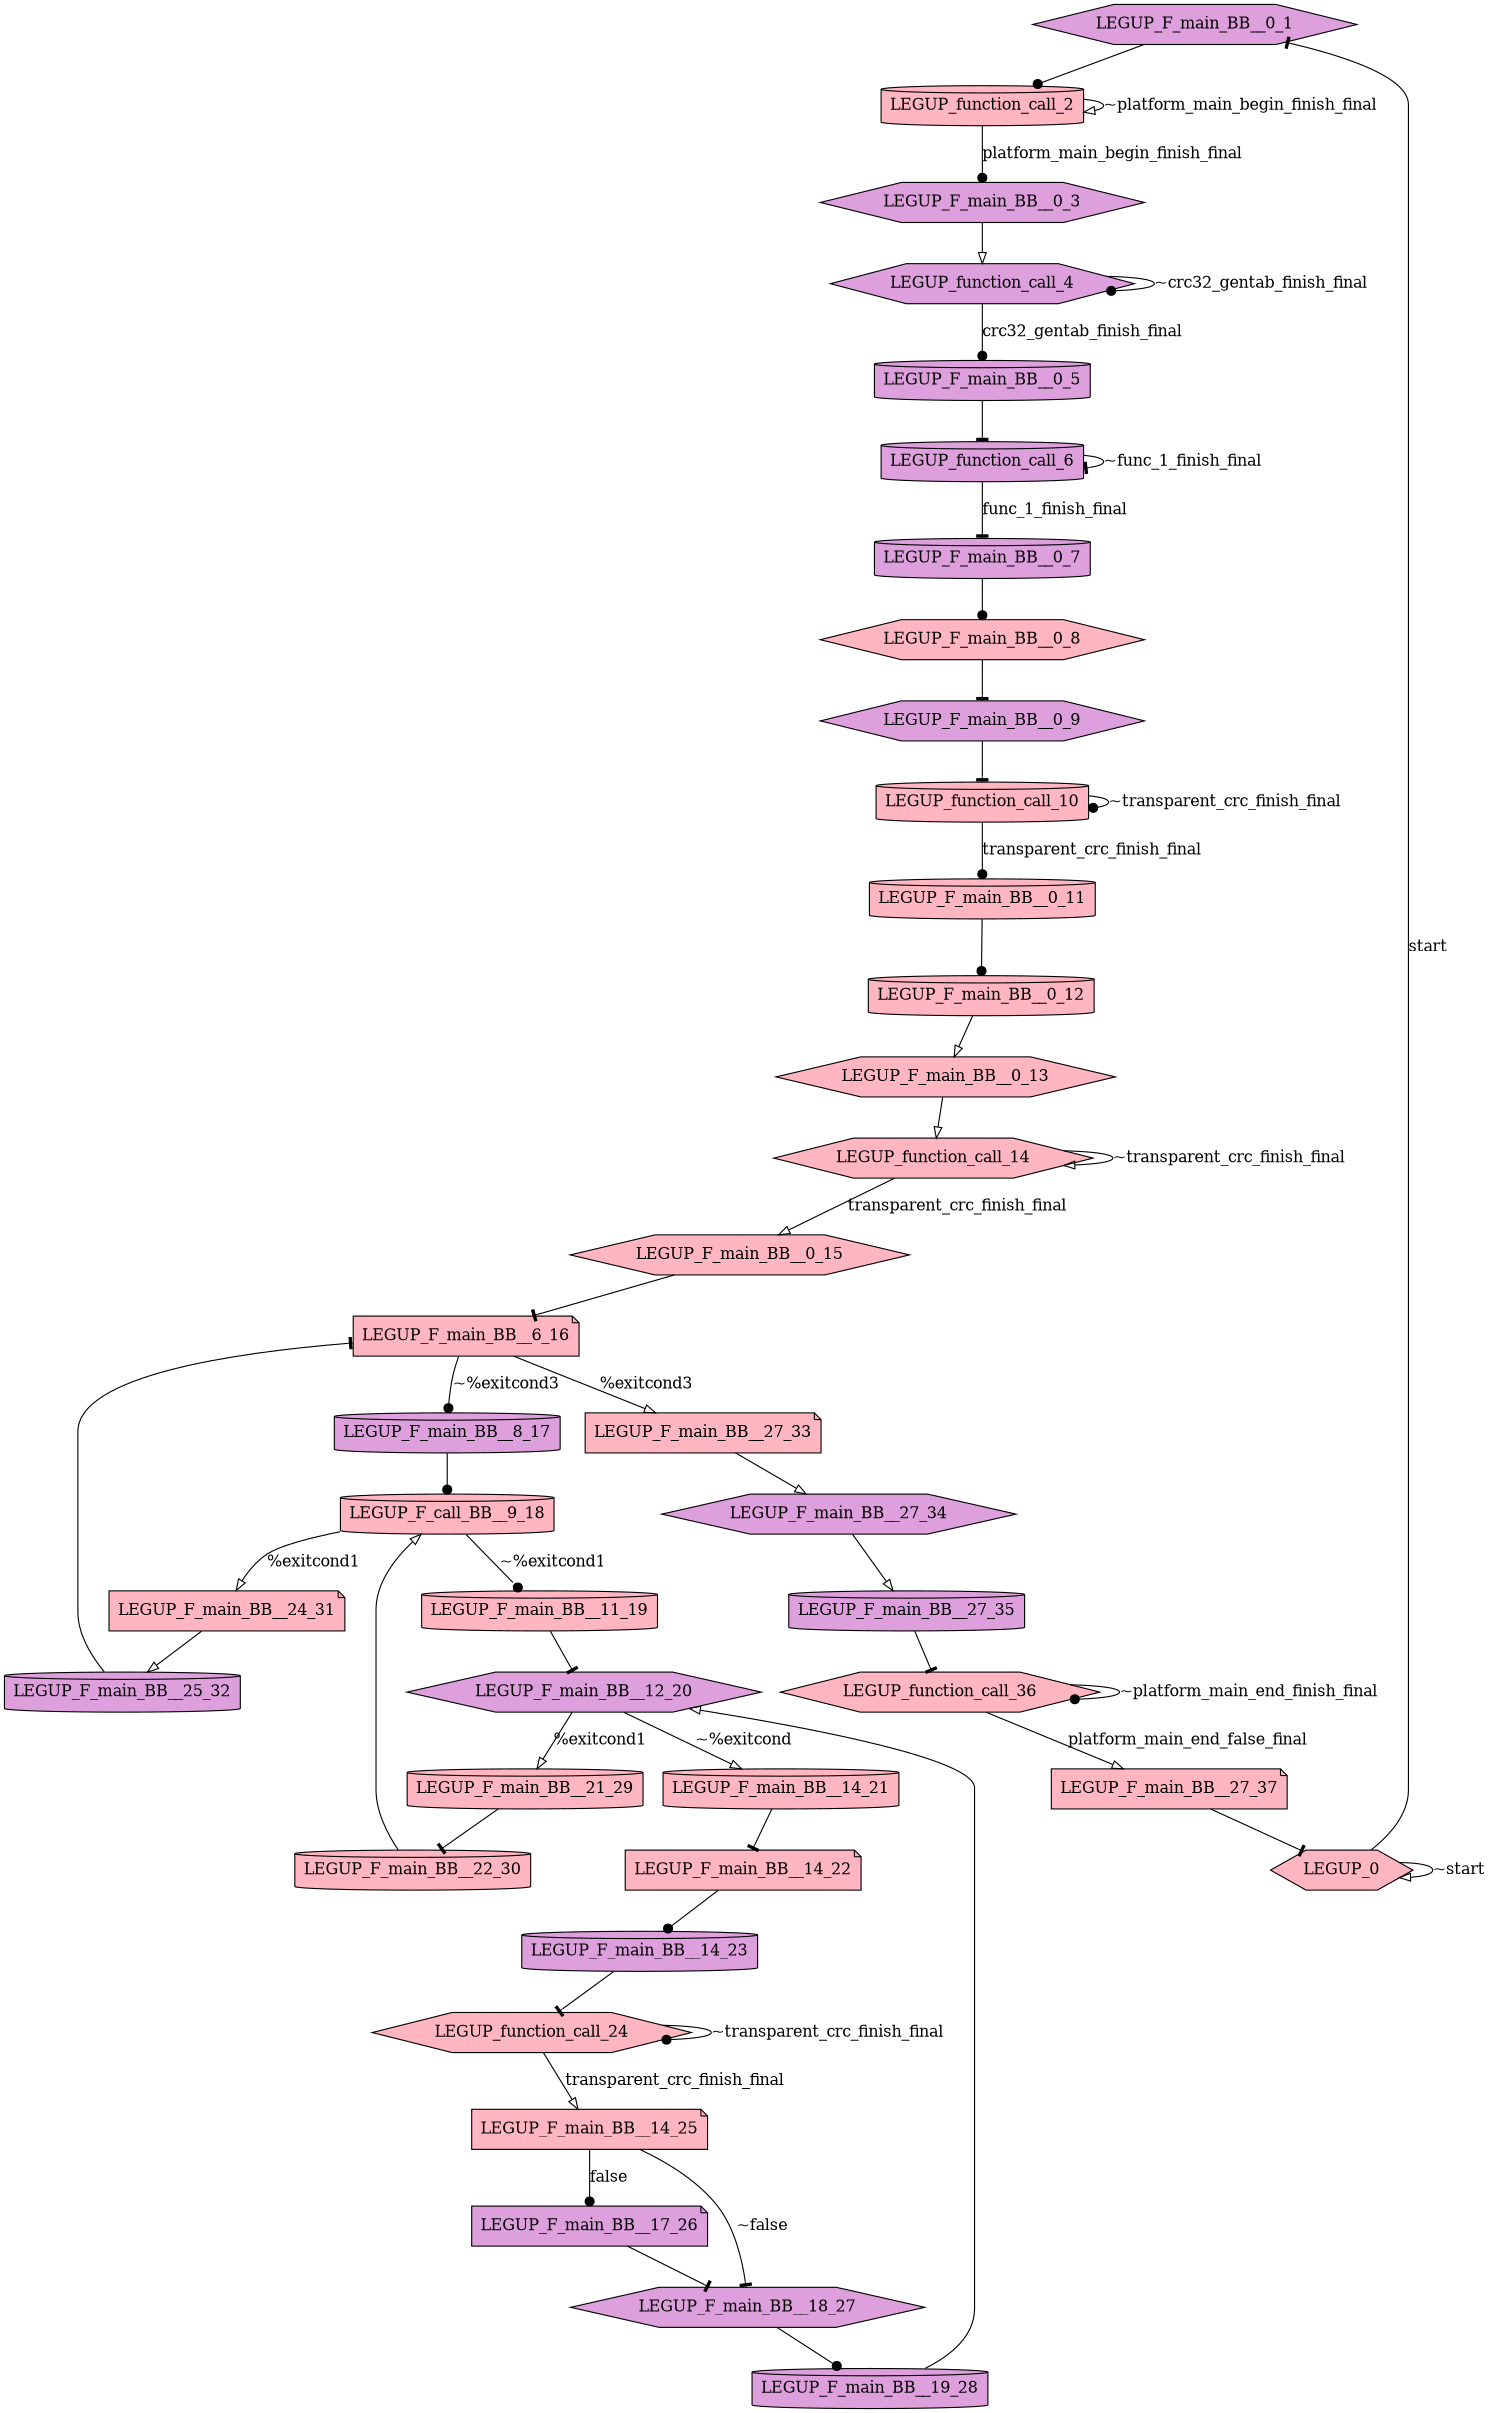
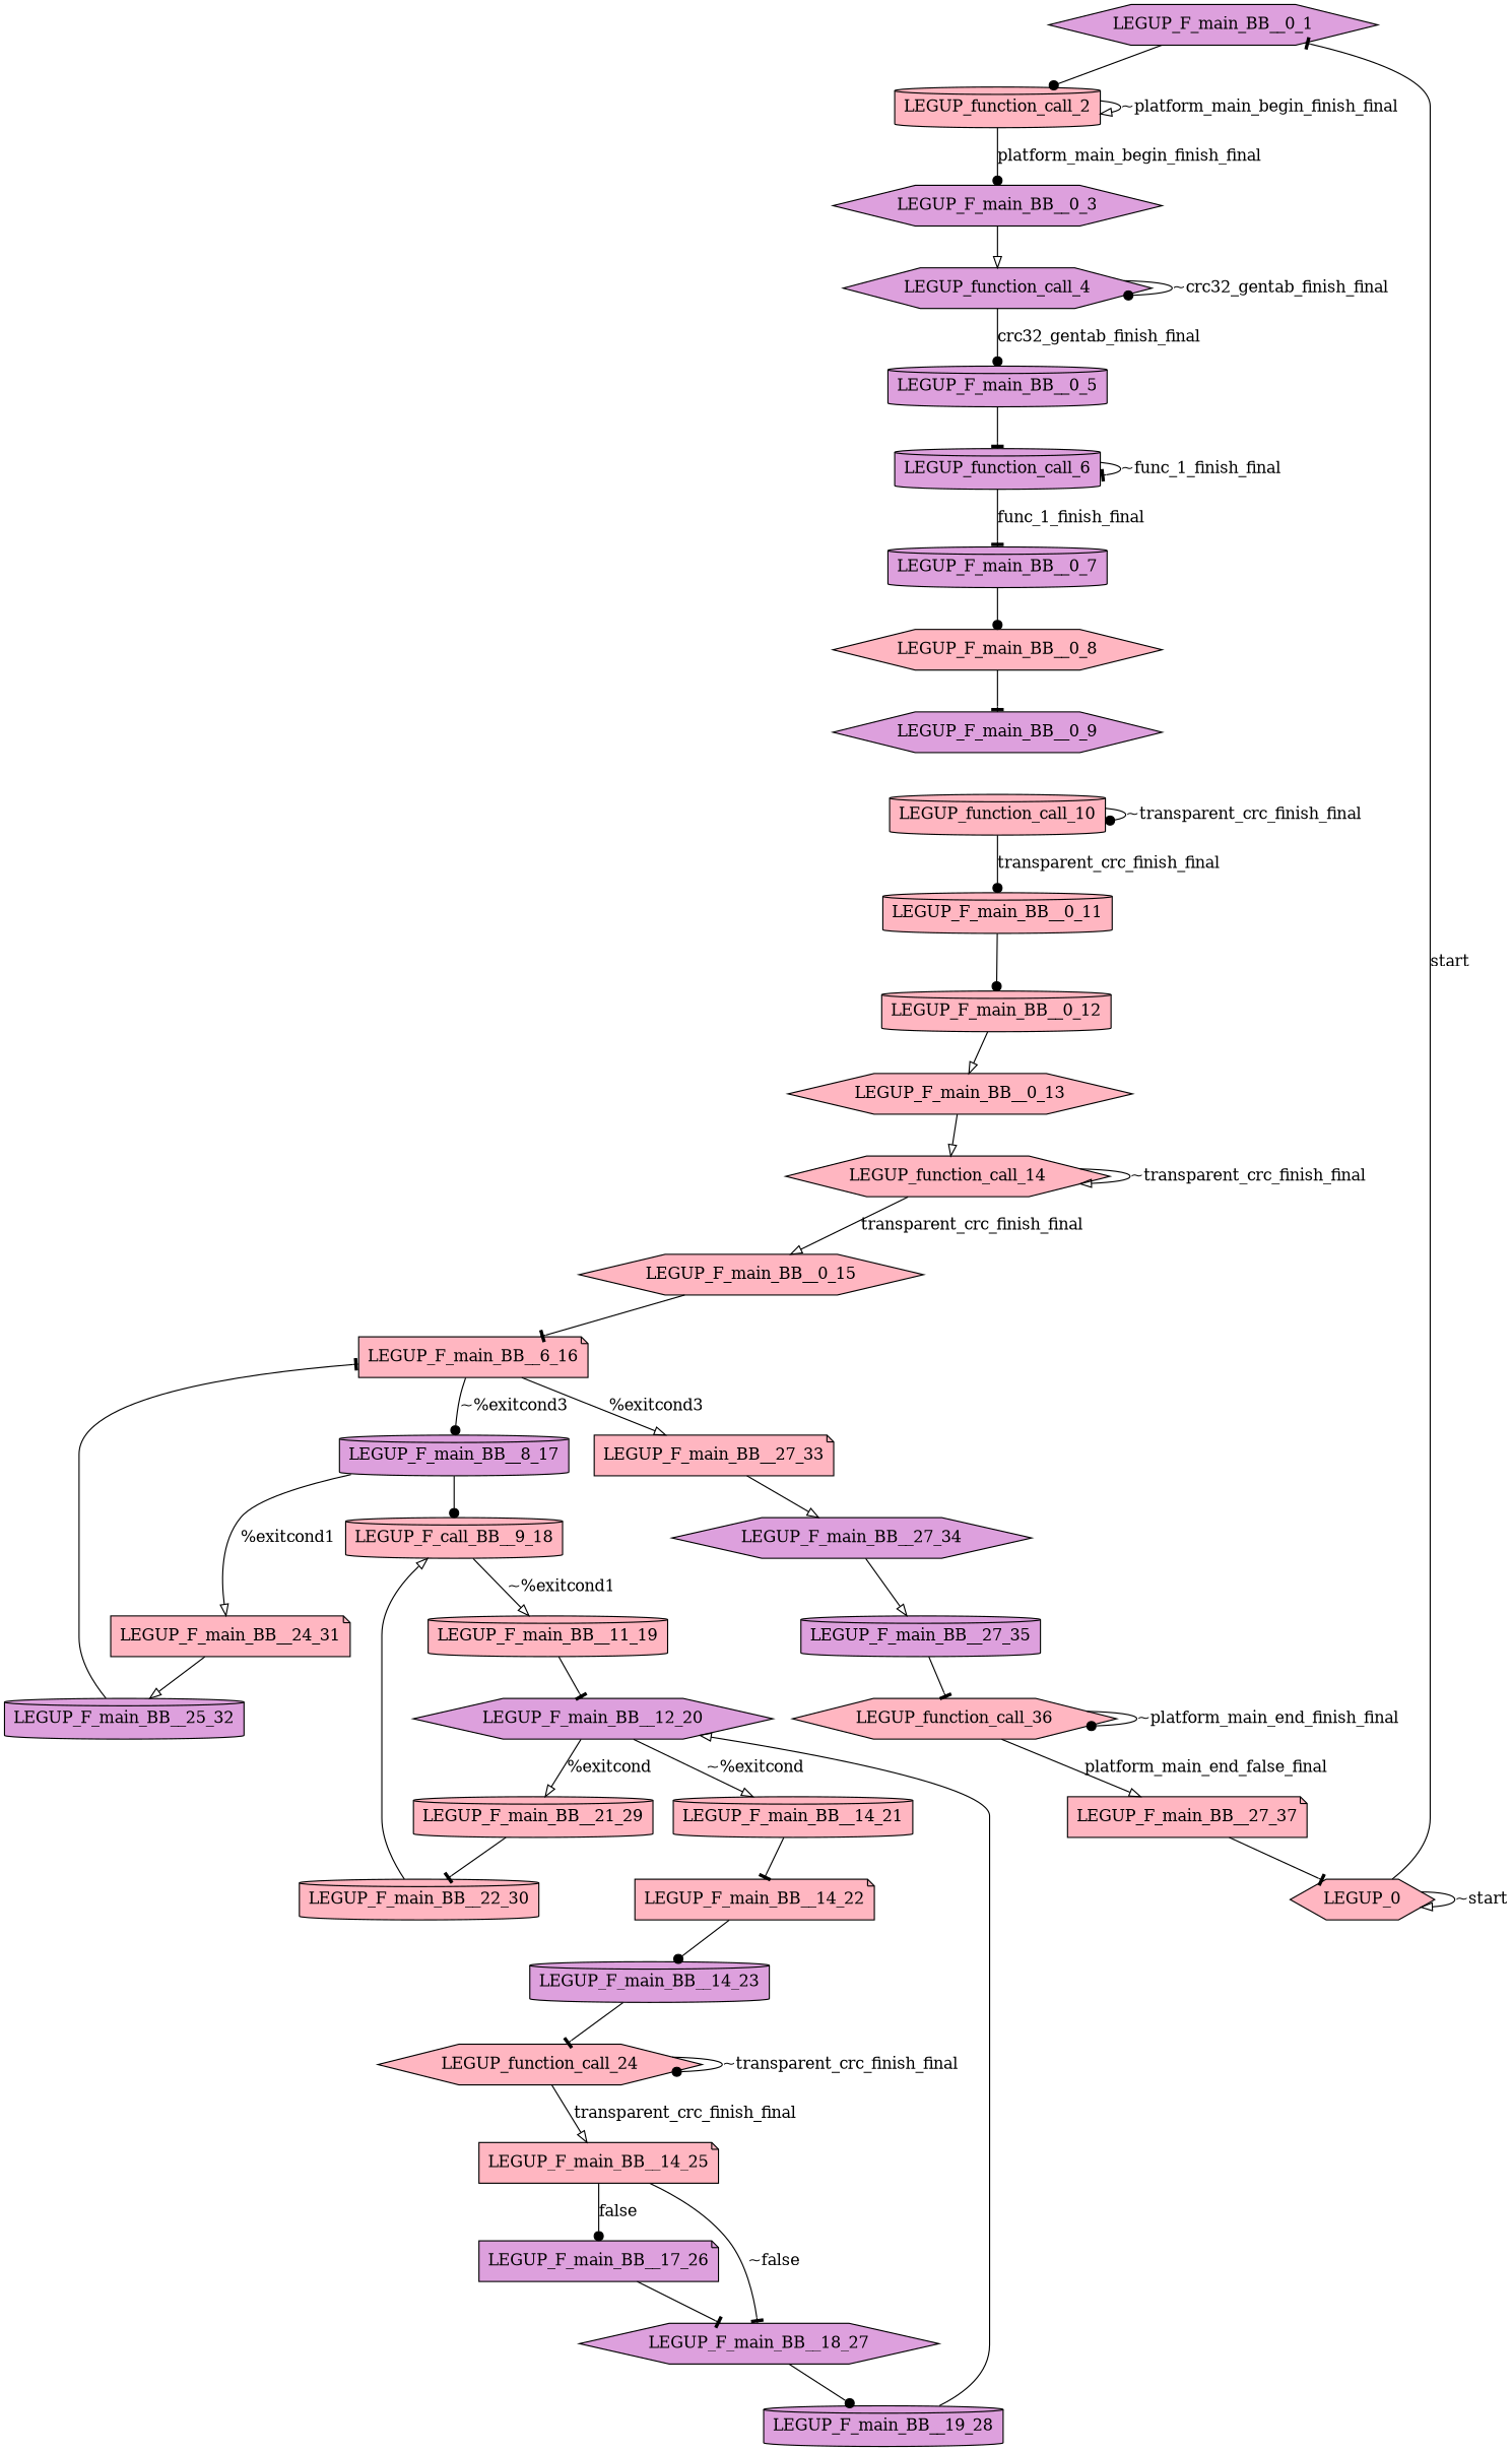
  digraph {
    node [fillcolor=lightpink shape=cylinder style=filled]
    edge [arrowhead=onormal]
    n1 [fillcolor=plum label=LEGUP_F_main_BB__0_1 shape=hexagon]
    n2 [label=LEGUP_function_call_2]
    n3 [fillcolor=plum label=LEGUP_F_main_BB__0_3 shape=hexagon]
    n4 [label=LEGUP_0 shape=hexagon]
    n5 [fillcolor=plum label=LEGUP_function_call_4 shape=hexagon]
    n6 [fillcolor=plum label=LEGUP_F_main_BB__0_5]
    n7 [fillcolor=plum label=LEGUP_function_call_6]
    n8 [fillcolor=plum label=LEGUP_F_main_BB__0_7]
    n9 [label=LEGUP_F_main_BB__0_8 shape=hexagon]
    n10 [fillcolor=plum label=LEGUP_F_main_BB__0_9 shape=hexagon]
    n11 [label=LEGUP_function_call_10]
    n12 [label=LEGUP_F_main_BB__0_11]
    n13 [label=LEGUP_F_main_BB__0_12]
    n14 [label=LEGUP_F_main_BB__0_13 shape=hexagon]
    n15 [label=LEGUP_function_call_14 shape=hexagon]
    n16 [label=LEGUP_F_main_BB__0_15 shape=hexagon]
    n17 [label=LEGUP_F_main_BB__6_16 shape=note]
    n18 [label=LEGUP_F_main_BB__27_33 shape=note]
    n19 [fillcolor=plum label=LEGUP_F_main_BB__8_17]
    n20 [fillcolor=plum label=LEGUP_F_main_BB__27_34 shape=hexagon]
    n21 [label=LEGUP_F_call_BB__9_18]
    n22 [fillcolor=plum label=LEGUP_F_main_BB__27_35]
    n23 [label=LEGUP_F_main_BB__24_31 shape=note]
    n24 [label=LEGUP_F_main_BB__11_19]
    n25 [fillcolor=plum label=LEGUP_F_main_BB__25_32]
    n26 [fillcolor=plum label=LEGUP_F_main_BB__12_20 shape=hexagon]
    n27 [label=LEGUP_F_main_BB__21_29]
    n28 [label=LEGUP_F_main_BB__14_21]
    n29 [label=LEGUP_F_main_BB__22_30]
    n30 [label=LEGUP_F_main_BB__14_22 shape=note]
    n31 [fillcolor=plum label=LEGUP_F_main_BB__14_23]
    n32 [label=LEGUP_function_call_24 shape=hexagon]
    n33 [label=LEGUP_F_main_BB__14_25 shape=note]
    n34 [fillcolor=plum label=LEGUP_F_main_BB__17_26 shape=note]
    n35 [fillcolor=plum label=LEGUP_F_main_BB__18_27 shape=hexagon]
    n36 [fillcolor=plum label=LEGUP_F_main_BB__19_28]
    n37 [label=LEGUP_function_call_36 shape=hexagon]
    n38 [label=LEGUP_F_main_BB__27_37 shape=note]
    n1 -> n2 [arrowhead=dot]
    n2 -> n2 [label="~platform_main_begin_finish_final"]
    n2 -> n3 [arrowhead=dot label=platform_main_begin_finish_final]
    n3 -> n5
    n4 -> n1 [arrowhead=tee label=start]
    n4 -> n4 [label="~start"]
    n5 -> n5 [arrowhead=dot label="~crc32_gentab_finish_final"]
    n5 -> n6 [arrowhead=dot label=crc32_gentab_finish_final]
    n6 -> n7 [arrowhead=tee]
    n7 -> n7 [arrowhead=tee label="~func_1_finish_final"]
    n7 -> n8 [arrowhead=tee label=func_1_finish_final]
    n8 -> n9 [arrowhead=dot]
    n9 -> n10 [arrowhead=tee]
-   n10 -> n11 [arrowhead=tee]
    n11 -> n11 [arrowhead=dot label="~transparent_crc_finish_final"]
    n11 -> n12 [arrowhead=dot label=transparent_crc_finish_final]
    n12 -> n13 [arrowhead=dot]
    n13 -> n14
    n14 -> n15
    n15 -> n15 [label="~transparent_crc_finish_final"]
    n15 -> n16 [label=transparent_crc_finish_final]
    n16 -> n17 [arrowhead=tee]
    n17 -> n18 [label="%exitcond3"]
    n17 -> n19 [arrowhead=dot label="~%exitcond3"]
    n18 -> n20
    n19 -> n21 [arrowhead=dot]
    n20 -> n22
-   n21 -> n23 [label="%exitcond1"]
-   n21 -> n24 [arrowhead=dot label="~%exitcond1"]
+   n19 -> n23 [label="%exitcond1"]
+   n21 -> n24 [label="~%exitcond1"]
    n22 -> n37 [arrowhead=tee]
    n23 -> n25
    n24 -> n26 [arrowhead=tee]
    n25 -> n17 [arrowhead=tee]
-   n26 -> n27 [label="%exitcond1"]
+   n26 -> n27 [label="%exitcond"]
    n26 -> n28 [label="~%exitcond"]
    n27 -> n29 [arrowhead=tee]
    n28 -> n30 [arrowhead=tee]
    n29 -> n21
    n30 -> n31 [arrowhead=dot]
    n31 -> n32 [arrowhead=tee]
    n32 -> n32 [arrowhead=dot label="~transparent_crc_finish_final"]
    n32 -> n33 [label=transparent_crc_finish_final]
    n33 -> n34 [arrowhead=dot label=false]
    n33 -> n35 [arrowhead=tee label="~false"]
    n34 -> n35 [arrowhead=tee]
    n35 -> n36 [arrowhead=dot]
    n36 -> n26
    n37 -> n37 [arrowhead=dot label="~platform_main_end_finish_final"]
    n37 -> n38 [label=platform_main_end_false_final]
    n38 -> n4 [arrowhead=tee]
  }
